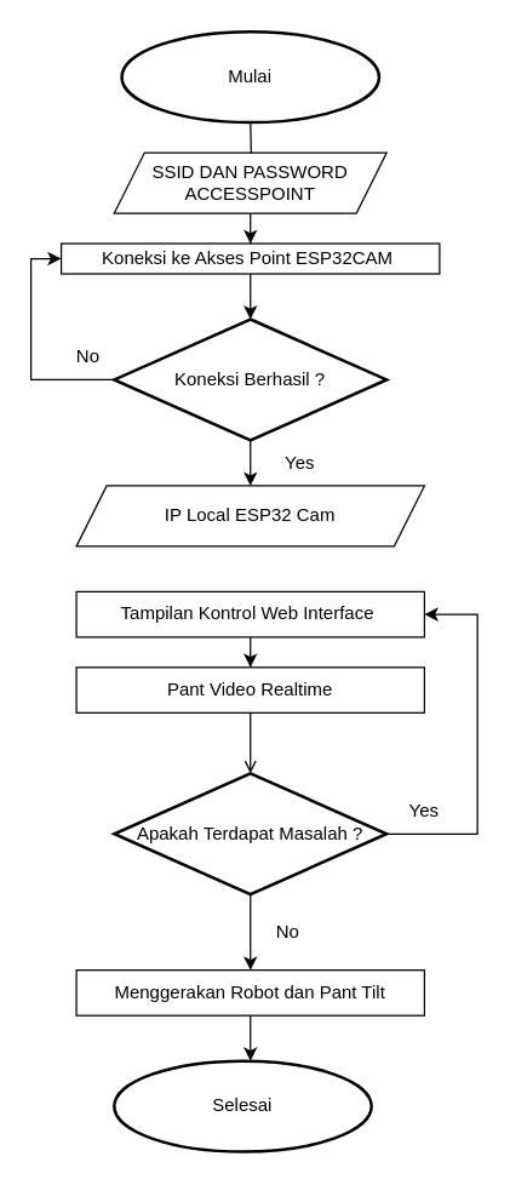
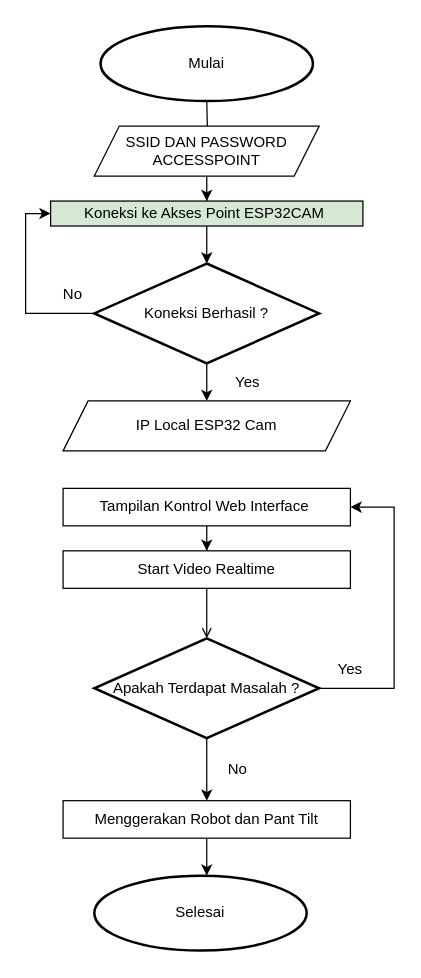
  <mxCell id="0" />
  <mxCell id="1" parent="0" />
  <mxCell id="2" value="" style="edgeStyle=orthogonalEdgeStyle;rounded=0;orthogonalLoop=1;jettySize=auto;html=1;" parent="1" target="4" edge="1"><mxGeometry relative="1" as="geometry"><mxPoint x="165" y="80" as="sourcePoint" /></mxGeometry></mxCell>
  <mxCell id="3" value="" style="edgeStyle=orthogonalEdgeStyle;rounded=0;orthogonalLoop=1;jettySize=auto;html=1;" parent="1" source="4" target="9" edge="1"><mxGeometry relative="1" as="geometry" /></mxCell>
  <mxCell id="4" value="SSID DAN PASSWORD ACCESSPOINT" style="shape=parallelogram;perimeter=parallelogramPerimeter;whiteSpace=wrap;html=1;fixedSize=1;" parent="1" vertex="1"><mxGeometry x="75" y="100" width="180" height="40" as="geometry" /></mxCell>
  <mxCell id="5" value="" style="edgeStyle=orthogonalEdgeStyle;rounded=0;orthogonalLoop=1;jettySize=auto;html=1;" parent="1" source="7" target="11" edge="1"><mxGeometry relative="1" as="geometry" /></mxCell>
  <mxCell id="6" style="edgeStyle=orthogonalEdgeStyle;rounded=0;orthogonalLoop=1;jettySize=auto;html=1;entryX=0;entryY=0.5;entryDx=0;entryDy=0;" parent="1" source="7" target="9" edge="1"><mxGeometry relative="1" as="geometry"><Array as="points"><mxPoint x="20" y="250" /><mxPoint x="20" y="170" /></Array></mxGeometry></mxCell>
  <mxCell id="7" value="Koneksi Berhasil ?" style="strokeWidth=2;html=1;shape=mxgraph.flowchart.decision;whiteSpace=wrap;" parent="1" vertex="1"><mxGeometry x="75" y="210" width="180" height="80" as="geometry" /></mxCell>
  <mxCell id="8" value="" style="edgeStyle=orthogonalEdgeStyle;rounded=0;orthogonalLoop=1;jettySize=auto;html=1;" parent="1" source="9" target="7" edge="1"><mxGeometry relative="1" as="geometry" /></mxCell>
- <mxCell id="9" value="Koneksi ke Akses Point ESP32CAM&amp;nbsp;" style="rounded=0;whiteSpace=wrap;html=1;" parent="1" vertex="1"><mxGeometry x="40" y="160" width="250" height="20" as="geometry" /></mxCell>
+ <mxCell id="9" value="Koneksi ke Akses Point ESP32CAM&amp;nbsp;" style="rounded=0;whiteSpace=wrap;html=1;fillColor=#d5e8d4;" parent="1" vertex="1"><mxGeometry x="40" y="160" width="250" height="20" as="geometry" /></mxCell>
  <mxCell id="10" value="No" style="text;strokeColor=none;align=center;fillColor=none;html=1;verticalAlign=middle;whiteSpace=wrap;rounded=0;" parent="1" vertex="1"><mxGeometry x="28" y="220" width="60" height="30" as="geometry" /></mxCell>
  <mxCell id="11" value="IP Local ESP32 Cam" style="shape=parallelogram;perimeter=parallelogramPerimeter;whiteSpace=wrap;html=1;fixedSize=1;" parent="1" vertex="1"><mxGeometry x="50" y="320" width="230" height="40" as="geometry" /></mxCell>
  <mxCell id="12" value="" style="edgeStyle=orthogonalEdgeStyle;rounded=0;orthogonalLoop=1;jettySize=auto;html=1;" parent="1" source="13" target="16" edge="1"><mxGeometry relative="1" as="geometry" /></mxCell>
  <mxCell id="13" value="Tampilan Kontrol Web Interface&amp;nbsp;" style="whiteSpace=wrap;html=1;" parent="1" vertex="1"><mxGeometry x="50" y="390" width="230" height="30" as="geometry" /></mxCell>
  <mxCell id="14" value="Yes" style="text;strokeColor=none;align=center;fillColor=none;html=1;verticalAlign=middle;whiteSpace=wrap;rounded=0;" parent="1" vertex="1"><mxGeometry x="168" y="290" width="60" height="30" as="geometry" /></mxCell>
  <mxCell id="15" value="" style="edgeStyle=orthogonalEdgeStyle;rounded=0;orthogonalLoop=1;jettySize=auto;html=1;endArrow=open;" parent="1" source="16" target="20" edge="1"><mxGeometry relative="1" as="geometry"><mxPoint x="165" y="490" as="targetPoint" /></mxGeometry></mxCell>
- <mxCell id="16" value="Pant Video Realtime" style="whiteSpace=wrap;html=1;" parent="1" vertex="1"><mxGeometry x="50" y="440" width="230" height="30" as="geometry" /></mxCell>
+ <mxCell id="16" value="Start Video Realtime" style="whiteSpace=wrap;html=1;" parent="1" vertex="1"><mxGeometry x="50" y="440" width="230" height="30" as="geometry" /></mxCell>
  <mxCell id="17" value="Mulai" style="strokeWidth=2;html=1;shape=mxgraph.flowchart.start_1;whiteSpace=wrap;" parent="1" vertex="1"><mxGeometry x="80" y="20" width="170" height="60" as="geometry" /></mxCell>
  <mxCell id="18" style="edgeStyle=orthogonalEdgeStyle;rounded=0;orthogonalLoop=1;jettySize=auto;html=1;entryX=1;entryY=0.5;entryDx=0;entryDy=0;" parent="1" source="20" target="13" edge="1"><mxGeometry relative="1" as="geometry"><Array as="points"><mxPoint x="315" y="550" /><mxPoint x="315" y="405" /></Array></mxGeometry></mxCell>
  <mxCell id="19" style="edgeStyle=orthogonalEdgeStyle;rounded=0;orthogonalLoop=1;jettySize=auto;html=1;exitX=0.5;exitY=1;exitDx=0;exitDy=0;exitPerimeter=0;entryX=0.5;entryY=0;entryDx=0;entryDy=0;" parent="1" source="20" target="23" edge="1"><mxGeometry relative="1" as="geometry" /></mxCell>
  <mxCell id="20" value="Apakah Terdapat Masalah ?" style="strokeWidth=2;html=1;shape=mxgraph.flowchart.decision;whiteSpace=wrap;" parent="1" vertex="1"><mxGeometry x="75" y="510" width="180" height="80" as="geometry" /></mxCell>
  <mxCell id="21" value="Yes" style="text;strokeColor=none;align=center;fillColor=none;html=1;verticalAlign=middle;whiteSpace=wrap;rounded=0;" parent="1" vertex="1"><mxGeometry x="250" y="520" width="60" height="30" as="geometry" /></mxCell>
  <mxCell id="22" value="" style="edgeStyle=orthogonalEdgeStyle;rounded=0;orthogonalLoop=1;jettySize=auto;html=1;" parent="1" source="23" edge="1"><mxGeometry relative="1" as="geometry"><mxPoint x="165" y="700" as="targetPoint" /></mxGeometry></mxCell>
  <mxCell id="23" value="Menggerakan Robot dan Pant Tilt" style="whiteSpace=wrap;html=1;" parent="1" vertex="1"><mxGeometry x="50" y="640" width="230" height="30" as="geometry" /></mxCell>
  <mxCell id="24" value="No" style="text;strokeColor=none;align=center;fillColor=none;html=1;verticalAlign=middle;whiteSpace=wrap;rounded=0;" parent="1" vertex="1"><mxGeometry x="160" y="600" width="60" height="30" as="geometry" /></mxCell>
  <mxCell id="25" value="Selesai" style="strokeWidth=2;html=1;shape=mxgraph.flowchart.start_1;whiteSpace=wrap;" parent="1" vertex="1"><mxGeometry x="75" y="700" width="170" height="60" as="geometry" /></mxCell>
